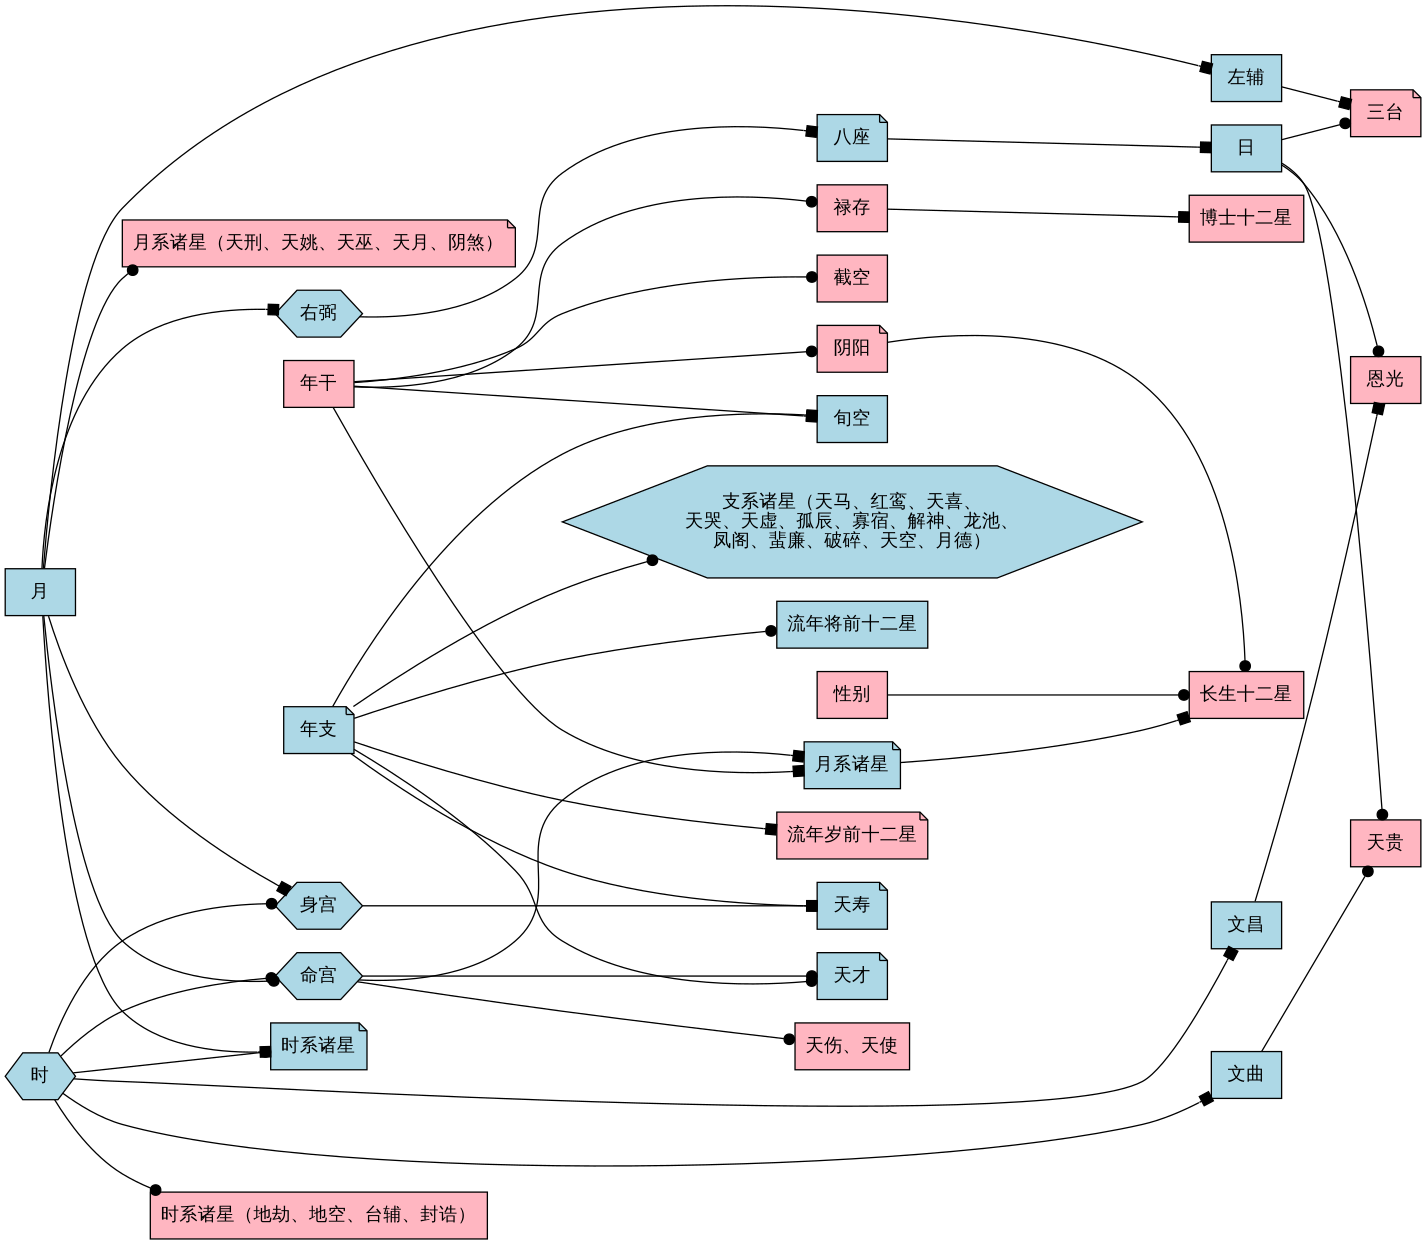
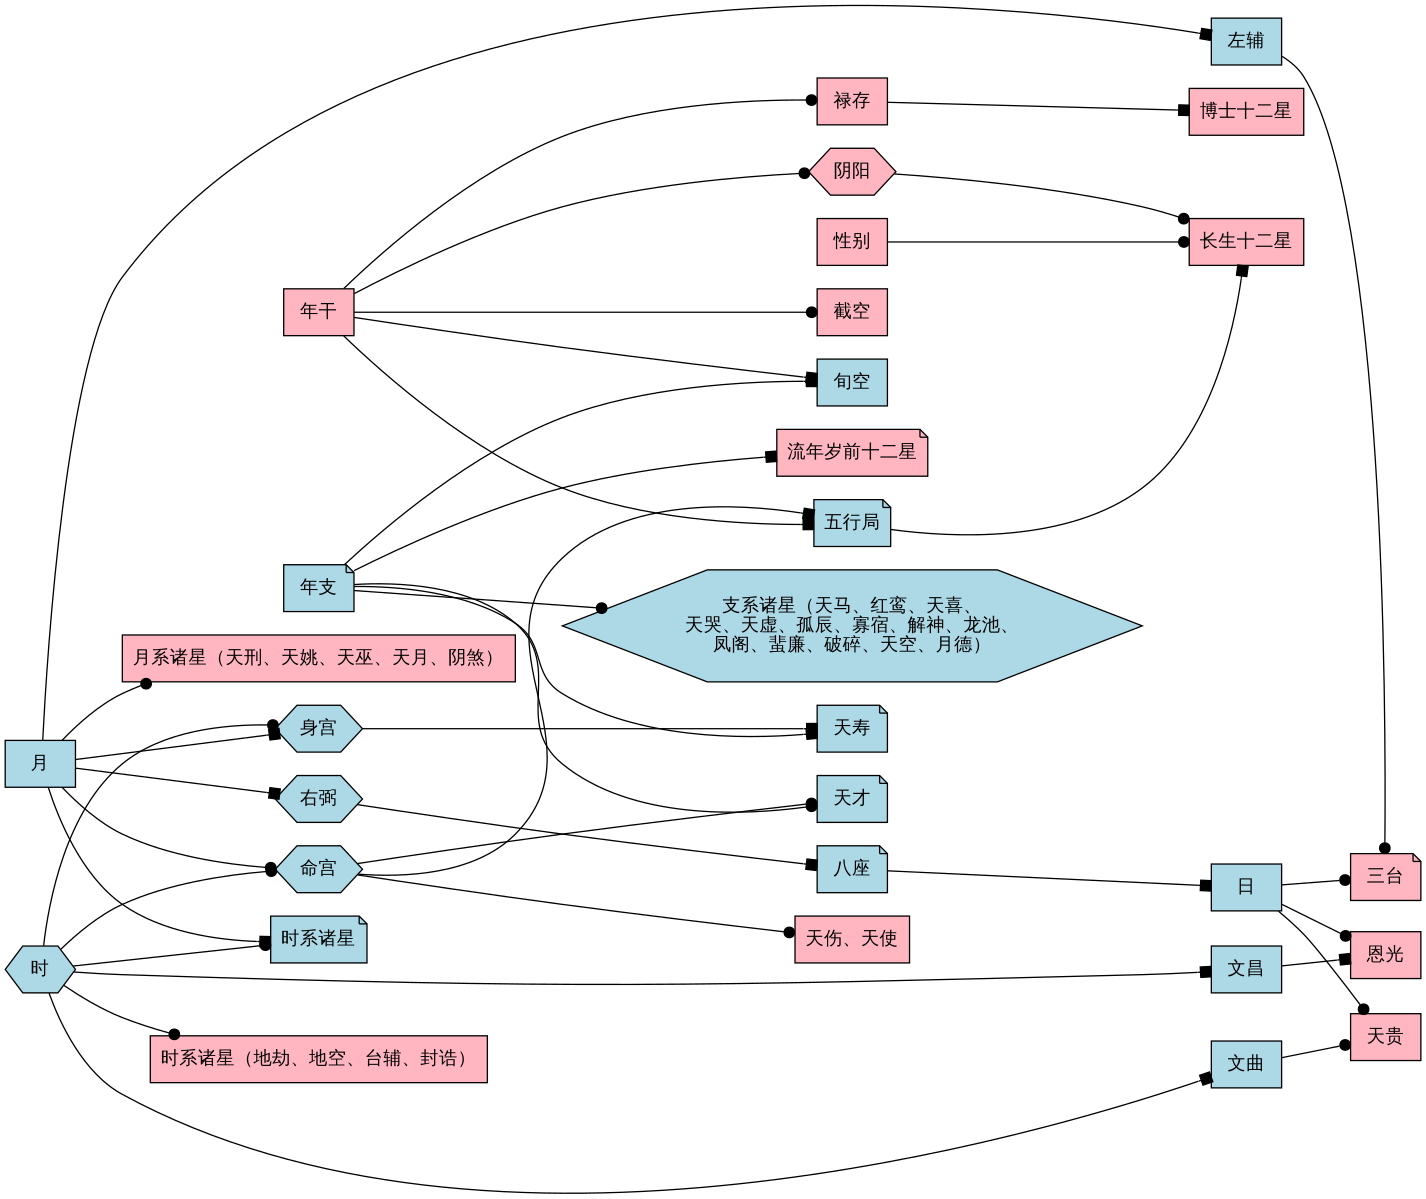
  digraph {
    rankdir=LR
    node [fillcolor=lightblue shape=box style=filled]
    edge [arrowhead=dot]
    "年干" [fillcolor=lightpink]
-   "五行局" [shape=note label="月系诸星"]
-   "阴阳" [fillcolor=lightpink shape=note]
+   "五行局" [shape=note]
+   "阴阳" [fillcolor=lightpink shape=hexagon]
    "禄存" [fillcolor=lightpink]
    "截空" [fillcolor=lightpink]
    "旬空"
    "长生十二星" [fillcolor=lightpink]
    "博士十二星" [fillcolor=lightpink]
    "年支" [shape=note]
    n10 [label="支系诸星（天马、红鸾、天喜、\n天哭、天虚、孤辰、寡宿、解神、龙池、\n凤阁、蜚廉、破碎、天空、月德）" shape=hexagon]
-   "流年将前十二星"
    "流年岁前十二星" [fillcolor=lightpink shape=note]
    "天才" [shape=note]
    "天寿" [shape=note]
-   n15 [fillcolor=lightpink label="月系诸星（天刑、天姚、天巫、天月、阴煞）" shape=note]
+   n15 [fillcolor=lightpink label="月系诸星（天刑、天姚、天巫、天月、阴煞）"]
    "月"
    "命宫" [shape=hexagon]
    "身宫" [shape=hexagon]
    "左辅"
    "右弼" [shape=hexagon]
    n21 [label="时系诸星" shape=note]
    "天伤、天使" [fillcolor=lightpink]
    "三台" [fillcolor=lightpink shape=note]
    "八座" [shape=note]
    "日"
    "恩光" [fillcolor=lightpink]
    "天贵" [fillcolor=lightpink]
    "时" [shape=hexagon]
    n29 [fillcolor=lightpink label="时系诸星（地劫、地空、台辅、封诰）"]
    "文昌"
    "文曲"
    "性别" [fillcolor=lightpink]
    "年干" -> "五行局" [arrowhead=box]
    "年干" -> "阴阳"
    "年干" -> "禄存"
    "年干" -> "截空"
    "年干" -> "旬空" [arrowhead=box]
    "五行局" -> "长生十二星" [arrowhead=box]
    "阴阳" -> "长生十二星"
    "禄存" -> "博士十二星" [arrowhead=box]
    "年支" -> "旬空" [arrowhead=box]
    "年支" -> n10
-   "年支" -> "流年将前十二星"
    "年支" -> "流年岁前十二星" [arrowhead=box]
    "年支" -> "天才"
    "年支" -> "天寿" [arrowhead=box]
    "月" -> n15
    "月" -> "命宫"
    "月" -> "身宫" [arrowhead=box]
    "月" -> "左辅" [arrowhead=box]
    "月" -> "右弼" [arrowhead=box]
    "月" -> n21 [arrowhead=box]
    "命宫" -> "五行局" [arrowhead=box]
    "命宫" -> "天才"
    "命宫" -> "天伤、天使"
    "身宫" -> "天寿" [arrowhead=box]
-   "左辅" -> "三台" [arrowhead=box]
+   "左辅" -> "三台"
    "右弼" -> "八座" [arrowhead=box]
    "八座" -> "日" [arrowhead=box]
    "日" -> "三台"
    "日" -> "恩光"
    "日" -> "天贵"
    "时" -> "命宫"
    "时" -> "身宫"
    "时" -> n21
    "时" -> n29
    "时" -> "文昌" [arrowhead=box]
    "时" -> "文曲" [arrowhead=box]
    "文昌" -> "恩光" [arrowhead=box]
    "文曲" -> "天贵"
    "性别" -> "长生十二星"
  }
